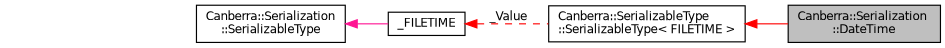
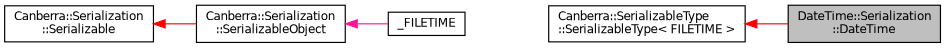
  digraph {
    rankdir=LR
    node [color=black fillcolor=white fontname=Helvetica fontsize=10 shape=record style=filled]
    edge [color=red dir=back fontname=Helvetica fontsize=10 labelfontname=Helvetica labelfontsize=10 style=solid]
-   n1 [fillcolor=grey75 fontcolor=black height=0.2 label="Canberra::Serialization\l::DateTime" width=0.4]
+   n1 [fillcolor=grey75 fontcolor=black height=0.2 label="DateTime::Serialization\l::DateTime" width=0.4]
    n2 [height=0.2 label="Canberra::SerializableType\l::SerializableType\< FILETIME \>" width=0.4]
    n3 [height=0.2 label=_FILETIME width=0.4]
-   n4 [height=0.2 label="Canberra::Serialization\l::SerializableType" width=0.4]
+   n4 [height=0.2 label="Canberra::Serialization\l::SerializableObject" width=0.4]
+   n5 [height=0.2 label="Canberra::Serialization\l::Serializable" width=0.4]
    n2 -> n1
-   n3 -> n2 [label=" _Value" style=dashed]
    n4 -> n3 [color=deeppink]
+   n5 -> n4
  }
